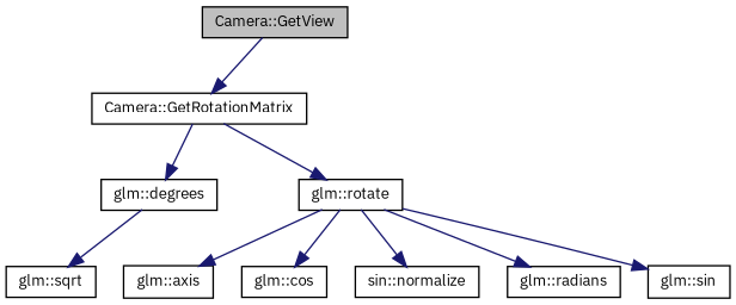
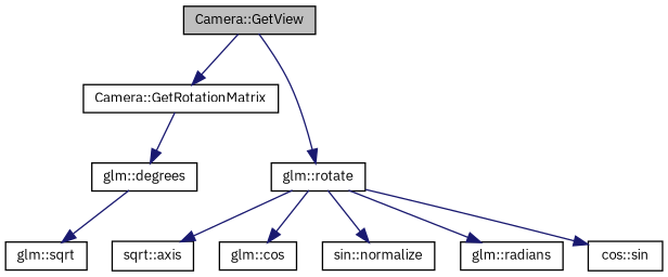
  digraph {
    fontname="IBM Plex Sans"
    rankdir=TB
    node [color=black fontname="IBM Plex Sans" fontsize=10 shape=record]
    edge [color=midnightblue fontname="IBM Plex Sans" fontsize=10 labelfontname=FreeSans labelfontsize=10 style=solid]
    n1 [fillcolor=grey75 fontcolor=black height=0.2 label="Camera::GetView" style=filled width=0.4]
    n2 [height=0.2 label="Camera::GetRotationMatrix" width=0.4]
    n3 [height=0.2 label="glm::degrees" width=0.4]
    n4 [height=0.2 label="glm::rotate" width=0.4]
    n5 [height=0.2 label="glm::sqrt" width=0.4]
-   n6 [height=0.2 label="glm::axis" width=0.4]
+   n6 [height=0.2 label="sqrt::axis" width=0.4]
    n7 [height=0.2 label="glm::cos" width=0.4]
    n8 [height=0.2 label="sin::normalize" width=0.4]
    n9 [height=0.2 label="glm::radians" width=0.4]
-   n10 [height=0.2 label="glm::sin" width=0.4]
+   n10 [height=0.2 label="cos::sin" width=0.4]
    n1 -> n2
    n2 -> n3
-   n2 -> n4
+   n1 -> n4
    n3 -> n5
    n4 -> n6
    n4 -> n7
    n4 -> n8
    n4 -> n9
    n4 -> n10
  }
